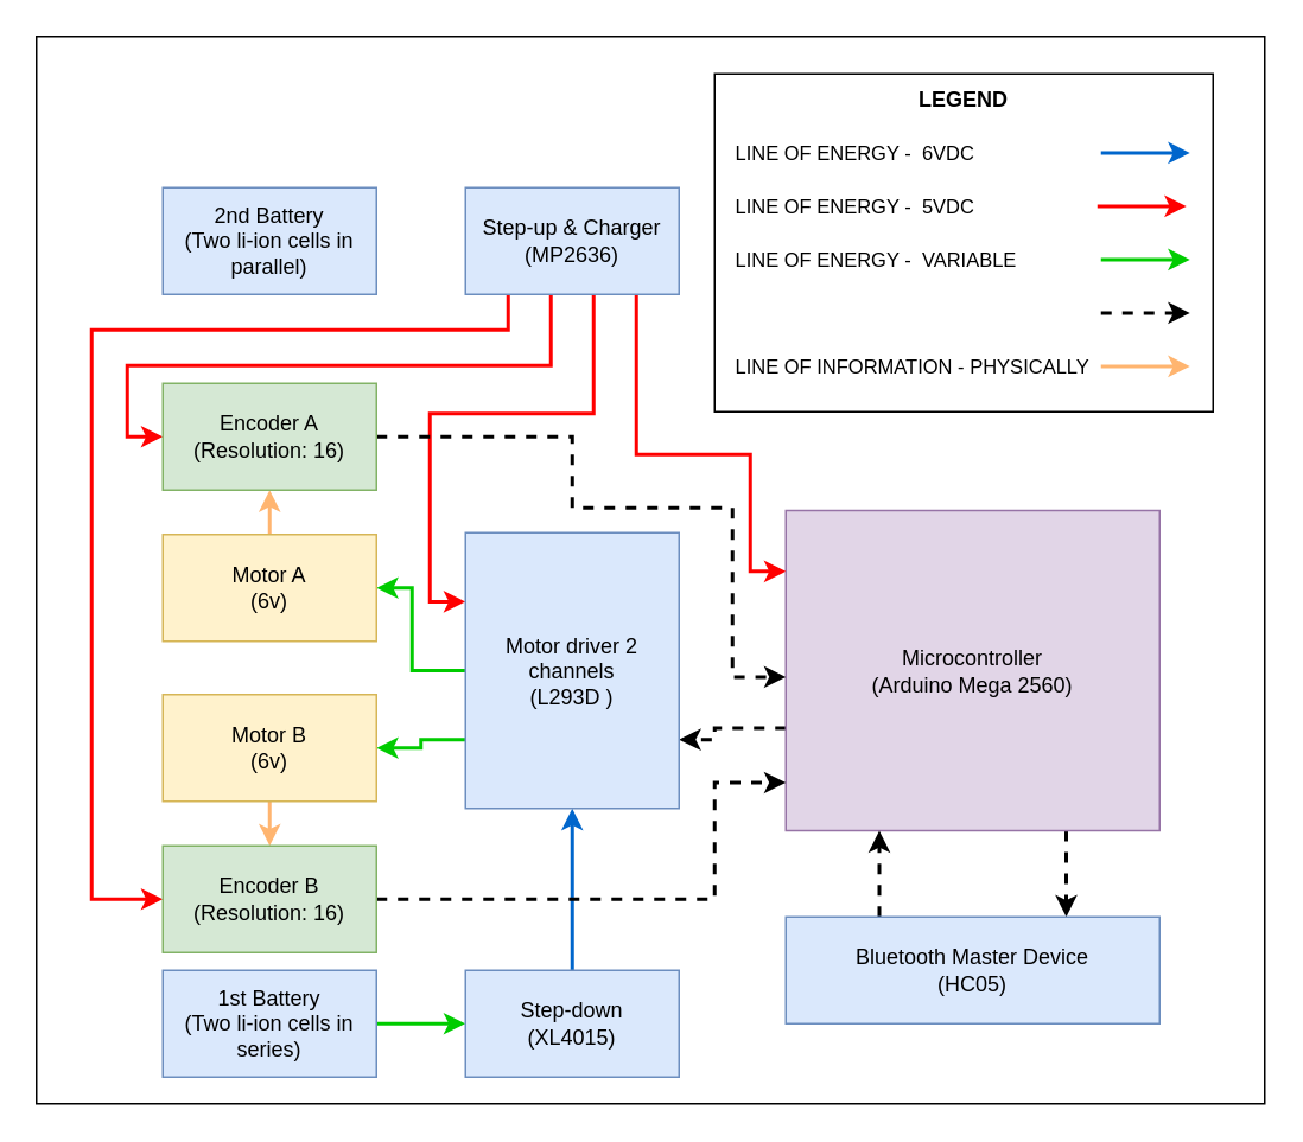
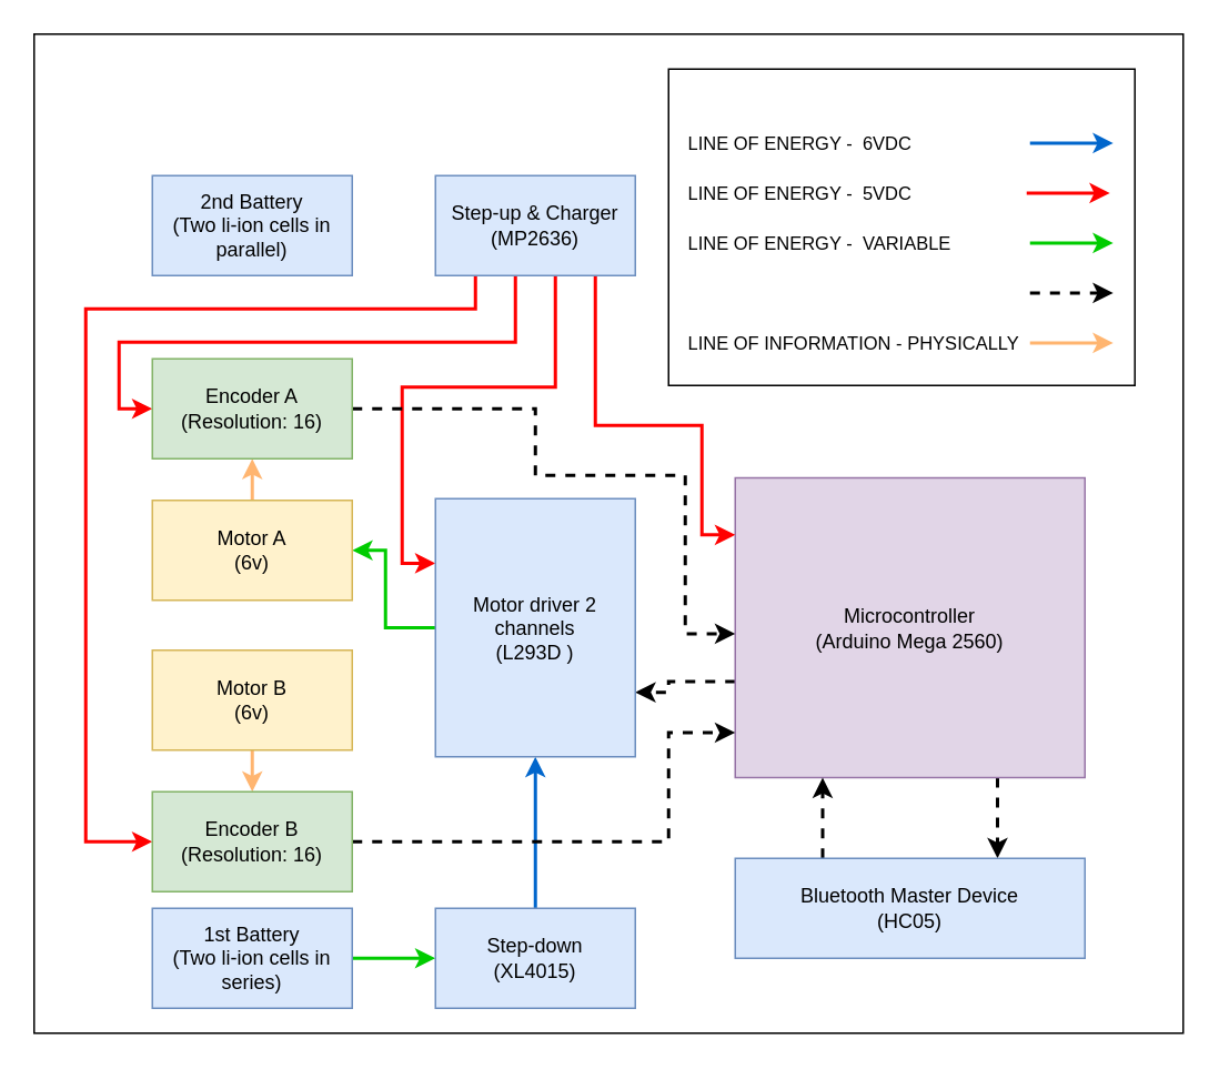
  <mxCell id="0" />
  <mxCell id="1" parent="0" />
  <mxCell id="2" value="" style="rounded=0;whiteSpace=wrap;html=1;fontSize=11;" vertex="1" parent="1"><mxGeometry x="20" y="20" width="690" height="600" as="geometry" /></mxCell>
  <mxCell id="3" style="edgeStyle=orthogonalEdgeStyle;rounded=0;orthogonalLoop=1;jettySize=auto;html=1;exitX=0;exitY=0.68;exitDx=0;exitDy=0;entryX=1;entryY=0.75;entryDx=0;entryDy=0;strokeColor=#000000;dashed=1;strokeWidth=2;exitPerimeter=0;" edge="1" parent="1" source="5" target="18"><mxGeometry relative="1" as="geometry"><Array as="points"><mxPoint x="401" y="409" /><mxPoint x="401" y="415" /></Array></mxGeometry></mxCell>
  <mxCell id="4" style="edgeStyle=orthogonalEdgeStyle;rounded=0;orthogonalLoop=1;jettySize=auto;html=1;exitX=0.75;exitY=1;exitDx=0;exitDy=0;exitPerimeter=0;entryX=0.75;entryY=0;entryDx=0;entryDy=0;fontSize=11;strokeColor=#000000;strokeWidth=2;dashed=1;" edge="1" parent="1" source="5" target="39"><mxGeometry relative="1" as="geometry" /></mxCell>
  <mxCell id="5" value="Microcontroller&lt;br&gt;(Arduino Mega 2560)" style="rounded=0;whiteSpace=wrap;html=1;fillColor=#e1d5e7;strokeColor=#9673a6;points=[[0,0,0,0,0],[0,0.19,0,0,0],[0,0.36,0,0,0],[0,0.52,0,0,0],[0,0.68,0,0,0],[0,0.85,0,0,0],[0,1,0,0,0],[0.25,0,0,0,0],[0.25,1,0,0,0],[0.5,0,0,0,0],[0.5,1,0,0,0],[0.75,0,0,0,0],[0.75,1,0,0,0],[1,0,0,0,0],[1,0.25,0,0,0],[1,0.5,0,0,0],[1,0.75,0,0,0],[1,1,0,0,0]];" parent="1" vertex="1"><mxGeometry x="441" y="286.5" width="210" height="180" as="geometry" /></mxCell>
  <mxCell id="6" style="edgeStyle=orthogonalEdgeStyle;rounded=0;orthogonalLoop=1;jettySize=auto;html=1;exitX=1;exitY=0.5;exitDx=0;exitDy=0;entryX=0;entryY=0.5;entryDx=0;entryDy=0;strokeColor=#00CC00;strokeWidth=2;" edge="1" parent="1" source="7" target="10"><mxGeometry relative="1" as="geometry" /></mxCell>
  <mxCell id="7" value="1st Battery&lt;br&gt;(Two li-ion cells in series)" style="rounded=0;whiteSpace=wrap;html=1;fillColor=#dae8fc;strokeColor=#6c8ebf;" parent="1" vertex="1"><mxGeometry x="91" y="545" width="120" height="60" as="geometry" /></mxCell>
  <mxCell id="8" value="2nd Battery&lt;br&gt;(Two li-ion cells in parallel)" style="rounded=0;whiteSpace=wrap;html=1;fillColor=#dae8fc;strokeColor=#6c8ebf;" parent="1" vertex="1"><mxGeometry x="91" y="105" width="120" height="60" as="geometry" /></mxCell>
  <mxCell id="9" style="edgeStyle=orthogonalEdgeStyle;rounded=0;orthogonalLoop=1;jettySize=auto;html=1;exitX=0.5;exitY=0;exitDx=0;exitDy=0;entryX=0.5;entryY=1;entryDx=0;entryDy=0;strokeColor=#0066CC;strokeWidth=2;" edge="1" parent="1" source="10" target="18"><mxGeometry relative="1" as="geometry" /></mxCell>
  <mxCell id="10" value="Step-down&lt;br&gt;(XL4015)" style="rounded=0;whiteSpace=wrap;html=1;fillColor=#dae8fc;strokeColor=#6c8ebf;" parent="1" vertex="1"><mxGeometry x="261" y="545" width="120" height="60" as="geometry" /></mxCell>
  <mxCell id="11" style="edgeStyle=orthogonalEdgeStyle;rounded=0;orthogonalLoop=1;jettySize=auto;html=1;exitX=0.4;exitY=1;exitDx=0;exitDy=0;exitPerimeter=0;entryX=0;entryY=0.5;entryDx=0;entryDy=0;strokeColor=#FF0000;strokeWidth=2;" edge="1" parent="1" source="15" target="24"><mxGeometry relative="1" as="geometry"><Array as="points"><mxPoint x="309" y="205" /><mxPoint x="71" y="205" /><mxPoint x="71" y="245" /></Array></mxGeometry></mxCell>
  <mxCell id="12" style="edgeStyle=orthogonalEdgeStyle;rounded=0;orthogonalLoop=1;jettySize=auto;html=1;exitX=0.8;exitY=1;exitDx=0;exitDy=0;exitPerimeter=0;entryX=0;entryY=0.19;entryDx=0;entryDy=0;strokeColor=#FF0000;strokeWidth=2;entryPerimeter=0;" edge="1" parent="1" source="15" target="5"><mxGeometry relative="1" as="geometry"><Array as="points"><mxPoint x="357" y="255" /><mxPoint x="421" y="255" /><mxPoint x="421" y="321" /></Array></mxGeometry></mxCell>
  <mxCell id="13" style="edgeStyle=orthogonalEdgeStyle;rounded=0;orthogonalLoop=1;jettySize=auto;html=1;exitX=0.2;exitY=1;exitDx=0;exitDy=0;exitPerimeter=0;entryX=0;entryY=0.5;entryDx=0;entryDy=0;strokeColor=#FF0000;strokeWidth=2;" edge="1" parent="1" source="15" target="26"><mxGeometry relative="1" as="geometry"><Array as="points"><mxPoint x="285" y="185" /><mxPoint x="51" y="185" /><mxPoint x="51" y="505" /></Array></mxGeometry></mxCell>
  <mxCell id="14" style="edgeStyle=orthogonalEdgeStyle;rounded=0;orthogonalLoop=1;jettySize=auto;html=1;exitX=0.6;exitY=1;exitDx=0;exitDy=0;exitPerimeter=0;entryX=0;entryY=0.25;entryDx=0;entryDy=0;strokeColor=#FF0000;strokeWidth=2;" edge="1" parent="1" source="15" target="18"><mxGeometry relative="1" as="geometry" /></mxCell>
  <mxCell id="15" value="Step-up &amp;amp; Charger&lt;br&gt;(MP2636)" style="rounded=0;whiteSpace=wrap;html=1;fillColor=#dae8fc;strokeColor=#6c8ebf;points=[[0,0,0,0,0],[0,0.25,0,0,0],[0,0.5,0,0,0],[0,0.75,0,0,0],[0,1,0,0,0],[0.2,1,0,0,0],[0.25,0,0,0,0],[0.4,1,0,0,0],[0.5,0,0,0,0],[0.6,1,0,0,0],[0.75,0,0,0,0],[0.8,1,0,0,0],[1,0,0,0,0],[1,0.25,0,0,0],[1,0.5,0,0,0],[1,0.75,0,0,0],[1,1,0,0,0]];" parent="1" vertex="1"><mxGeometry x="261" y="105" width="120" height="60" as="geometry" /></mxCell>
  <mxCell id="16" style="edgeStyle=orthogonalEdgeStyle;rounded=0;orthogonalLoop=1;jettySize=auto;html=1;exitX=0;exitY=0.5;exitDx=0;exitDy=0;entryX=1;entryY=0.5;entryDx=0;entryDy=0;strokeColor=#00CC00;strokeWidth=2;" edge="1" parent="1" source="18" target="20"><mxGeometry relative="1" as="geometry"><Array as="points"><mxPoint x="231" y="377" /><mxPoint x="231" y="330" /></Array></mxGeometry></mxCell>
- <mxCell id="17" style="edgeStyle=orthogonalEdgeStyle;rounded=0;orthogonalLoop=1;jettySize=auto;html=1;exitX=0;exitY=0.75;exitDx=0;exitDy=0;entryX=1;entryY=0.5;entryDx=0;entryDy=0;strokeColor=#00CC00;strokeWidth=2;" edge="1" parent="1" source="18" target="22"><mxGeometry relative="1" as="geometry" /></mxCell>
  <mxCell id="18" value="Motor driver 2 channels&lt;br&gt;(L293D&amp;nbsp;)" style="rounded=0;whiteSpace=wrap;html=1;fillColor=#dae8fc;strokeColor=#6c8ebf;" parent="1" vertex="1"><mxGeometry x="261" y="299" width="120" height="155" as="geometry" /></mxCell>
  <mxCell id="19" style="edgeStyle=orthogonalEdgeStyle;rounded=0;orthogonalLoop=1;jettySize=auto;html=1;exitX=0.5;exitY=0;exitDx=0;exitDy=0;entryX=0.5;entryY=1;entryDx=0;entryDy=0;strokeColor=#FFB570;strokeWidth=2;" edge="1" parent="1" source="20" target="24"><mxGeometry relative="1" as="geometry" /></mxCell>
  <mxCell id="20" value="Motor A&lt;br&gt;(6v)" style="rounded=0;whiteSpace=wrap;html=1;fillColor=#fff2cc;strokeColor=#d6b656;" parent="1" vertex="1"><mxGeometry x="91" y="300" width="120" height="60" as="geometry" /></mxCell>
  <mxCell id="21" style="edgeStyle=orthogonalEdgeStyle;rounded=0;orthogonalLoop=1;jettySize=auto;html=1;exitX=0.5;exitY=1;exitDx=0;exitDy=0;entryX=0.5;entryY=0;entryDx=0;entryDy=0;strokeColor=#FFB570;strokeWidth=2;" edge="1" parent="1" source="22" target="26"><mxGeometry relative="1" as="geometry" /></mxCell>
  <mxCell id="22" value="Motor B&lt;br&gt;(6v)" style="rounded=0;whiteSpace=wrap;html=1;fillColor=#fff2cc;strokeColor=#d6b656;" parent="1" vertex="1"><mxGeometry x="91" y="390" width="120" height="60" as="geometry" /></mxCell>
  <mxCell id="23" style="edgeStyle=orthogonalEdgeStyle;rounded=0;orthogonalLoop=1;jettySize=auto;html=1;exitX=1;exitY=0.5;exitDx=0;exitDy=0;entryX=0;entryY=0.52;entryDx=0;entryDy=0;entryPerimeter=0;dashed=1;strokeColor=#000000;strokeWidth=2;" edge="1" parent="1" source="24" target="5"><mxGeometry relative="1" as="geometry"><Array as="points"><mxPoint x="321" y="245" /><mxPoint x="321" y="285" /><mxPoint x="411" y="285" /><mxPoint x="411" y="380" /></Array></mxGeometry></mxCell>
  <mxCell id="24" value="Encoder A&lt;br&gt;(Resolution: 16)" style="rounded=0;whiteSpace=wrap;html=1;fillColor=#d5e8d4;strokeColor=#82b366;" vertex="1" parent="1"><mxGeometry x="91" y="215" width="120" height="60" as="geometry" /></mxCell>
  <mxCell id="25" style="edgeStyle=orthogonalEdgeStyle;rounded=0;orthogonalLoop=1;jettySize=auto;html=1;exitX=1;exitY=0.5;exitDx=0;exitDy=0;entryX=0;entryY=0.85;entryDx=0;entryDy=0;entryPerimeter=0;dashed=1;strokeColor=#000000;strokeWidth=2;" edge="1" parent="1" source="26" target="5"><mxGeometry relative="1" as="geometry"><Array as="points"><mxPoint x="401" y="505" /><mxPoint x="401" y="439" /></Array></mxGeometry></mxCell>
  <mxCell id="26" value="Encoder B&lt;br&gt;(Resolution: 16)" style="rounded=0;whiteSpace=wrap;html=1;fillColor=#d5e8d4;strokeColor=#82b366;" vertex="1" parent="1"><mxGeometry x="91" y="475" width="120" height="60" as="geometry" /></mxCell>
  <mxCell id="27" value="" style="rounded=0;whiteSpace=wrap;html=1;" vertex="1" parent="1"><mxGeometry x="401" y="41" width="280" height="190" as="geometry" /></mxCell>
- <mxCell id="28" value="&lt;b&gt;LEGEND&lt;/b&gt;" style="text;html=1;strokeColor=none;fillColor=none;align=center;verticalAlign=middle;whiteSpace=wrap;rounded=0;" vertex="1" parent="1"><mxGeometry x="511" y="41" width="60" height="30" as="geometry" /></mxCell>
  <mxCell id="29" value="LINE OF ENERGY -&amp;nbsp; 6VDC" style="text;html=1;strokeColor=none;fillColor=none;align=left;verticalAlign=middle;whiteSpace=wrap;rounded=0;fontSize=11;" vertex="1" parent="1"><mxGeometry x="411" y="71" width="170" height="30" as="geometry" /></mxCell>
  <mxCell id="30" value="LINE OF ENERGY -&amp;nbsp; 5VDC" style="text;html=1;strokeColor=none;fillColor=none;align=left;verticalAlign=middle;whiteSpace=wrap;rounded=0;fontSize=11;" vertex="1" parent="1"><mxGeometry x="411" y="101" width="170" height="30" as="geometry" /></mxCell>
  <mxCell id="31" value="LINE OF ENERGY -&amp;nbsp; VARIABLE" style="text;html=1;strokeColor=none;fillColor=none;align=left;verticalAlign=middle;whiteSpace=wrap;rounded=0;fontSize=11;" vertex="1" parent="1"><mxGeometry x="411" y="131" width="180" height="30" as="geometry" /></mxCell>
  <mxCell id="32" value="LINE OF INFORMATION - PHYSICALLY" style="text;html=1;strokeColor=none;fillColor=none;align=left;verticalAlign=middle;whiteSpace=wrap;rounded=0;fontSize=11;" vertex="1" parent="1"><mxGeometry x="411" y="191" width="210" height="30" as="geometry" /></mxCell>
  <mxCell id="33" style="edgeStyle=orthogonalEdgeStyle;rounded=0;orthogonalLoop=1;jettySize=auto;html=1;exitX=1;exitY=0.5;exitDx=0;exitDy=0;entryX=0;entryY=0.5;entryDx=0;entryDy=0;strokeColor=#00CC00;strokeWidth=2;entryPerimeter=0;" edge="1" parent="1"><mxGeometry relative="1" as="geometry"><mxPoint x="618" y="145.47" as="sourcePoint" /><mxPoint x="668" y="145.47" as="targetPoint" /></mxGeometry></mxCell>
  <mxCell id="34" style="edgeStyle=orthogonalEdgeStyle;rounded=0;orthogonalLoop=1;jettySize=auto;html=1;exitX=1;exitY=0.5;exitDx=0;exitDy=0;entryX=0;entryY=0.5;entryDx=0;entryDy=0;strokeColor=#FF0000;strokeWidth=2;entryPerimeter=0;" edge="1" parent="1"><mxGeometry relative="1" as="geometry"><mxPoint x="616" y="115.47" as="sourcePoint" /><mxPoint x="666" y="115.47" as="targetPoint" /></mxGeometry></mxCell>
  <mxCell id="35" style="edgeStyle=orthogonalEdgeStyle;rounded=0;orthogonalLoop=1;jettySize=auto;html=1;exitX=1;exitY=0.5;exitDx=0;exitDy=0;entryX=0;entryY=0.5;entryDx=0;entryDy=0;strokeColor=#0066CC;strokeWidth=2;entryPerimeter=0;" edge="1" parent="1"><mxGeometry relative="1" as="geometry"><mxPoint x="618" y="85.47" as="sourcePoint" /><mxPoint x="668" y="85.47" as="targetPoint" /></mxGeometry></mxCell>
  <mxCell id="36" style="edgeStyle=orthogonalEdgeStyle;rounded=0;orthogonalLoop=1;jettySize=auto;html=1;exitX=1;exitY=0.5;exitDx=0;exitDy=0;entryX=0;entryY=0.5;entryDx=0;entryDy=0;strokeColor=#FFB570;strokeWidth=2;entryPerimeter=0;" edge="1" parent="1"><mxGeometry relative="1" as="geometry"><mxPoint x="618" y="205.47" as="sourcePoint" /><mxPoint x="668" y="205.47" as="targetPoint" /></mxGeometry></mxCell>
  <mxCell id="37" style="edgeStyle=orthogonalEdgeStyle;rounded=0;orthogonalLoop=1;jettySize=auto;html=1;exitX=1;exitY=0.5;exitDx=0;exitDy=0;entryX=0;entryY=0.5;entryDx=0;entryDy=0;strokeColor=#000000;strokeWidth=2;entryPerimeter=0;dashed=1;" edge="1" parent="1"><mxGeometry relative="1" as="geometry"><mxPoint x="618" y="175.47" as="sourcePoint" /><mxPoint x="668" y="175.47" as="targetPoint" /></mxGeometry></mxCell>
  <mxCell id="38" style="edgeStyle=orthogonalEdgeStyle;rounded=0;orthogonalLoop=1;jettySize=auto;html=1;exitX=0.25;exitY=0;exitDx=0;exitDy=0;entryX=0.25;entryY=1;entryDx=0;entryDy=0;entryPerimeter=0;fontSize=11;strokeColor=#000000;strokeWidth=2;dashed=1;" edge="1" parent="1" source="39" target="5"><mxGeometry relative="1" as="geometry" /></mxCell>
  <mxCell id="39" value="Bluetooth Master Device&lt;br&gt;(HC05)" style="rounded=0;whiteSpace=wrap;html=1;fillColor=#dae8fc;strokeColor=#6c8ebf;" vertex="1" parent="1"><mxGeometry x="441" y="515" width="210" height="60" as="geometry" /></mxCell>
